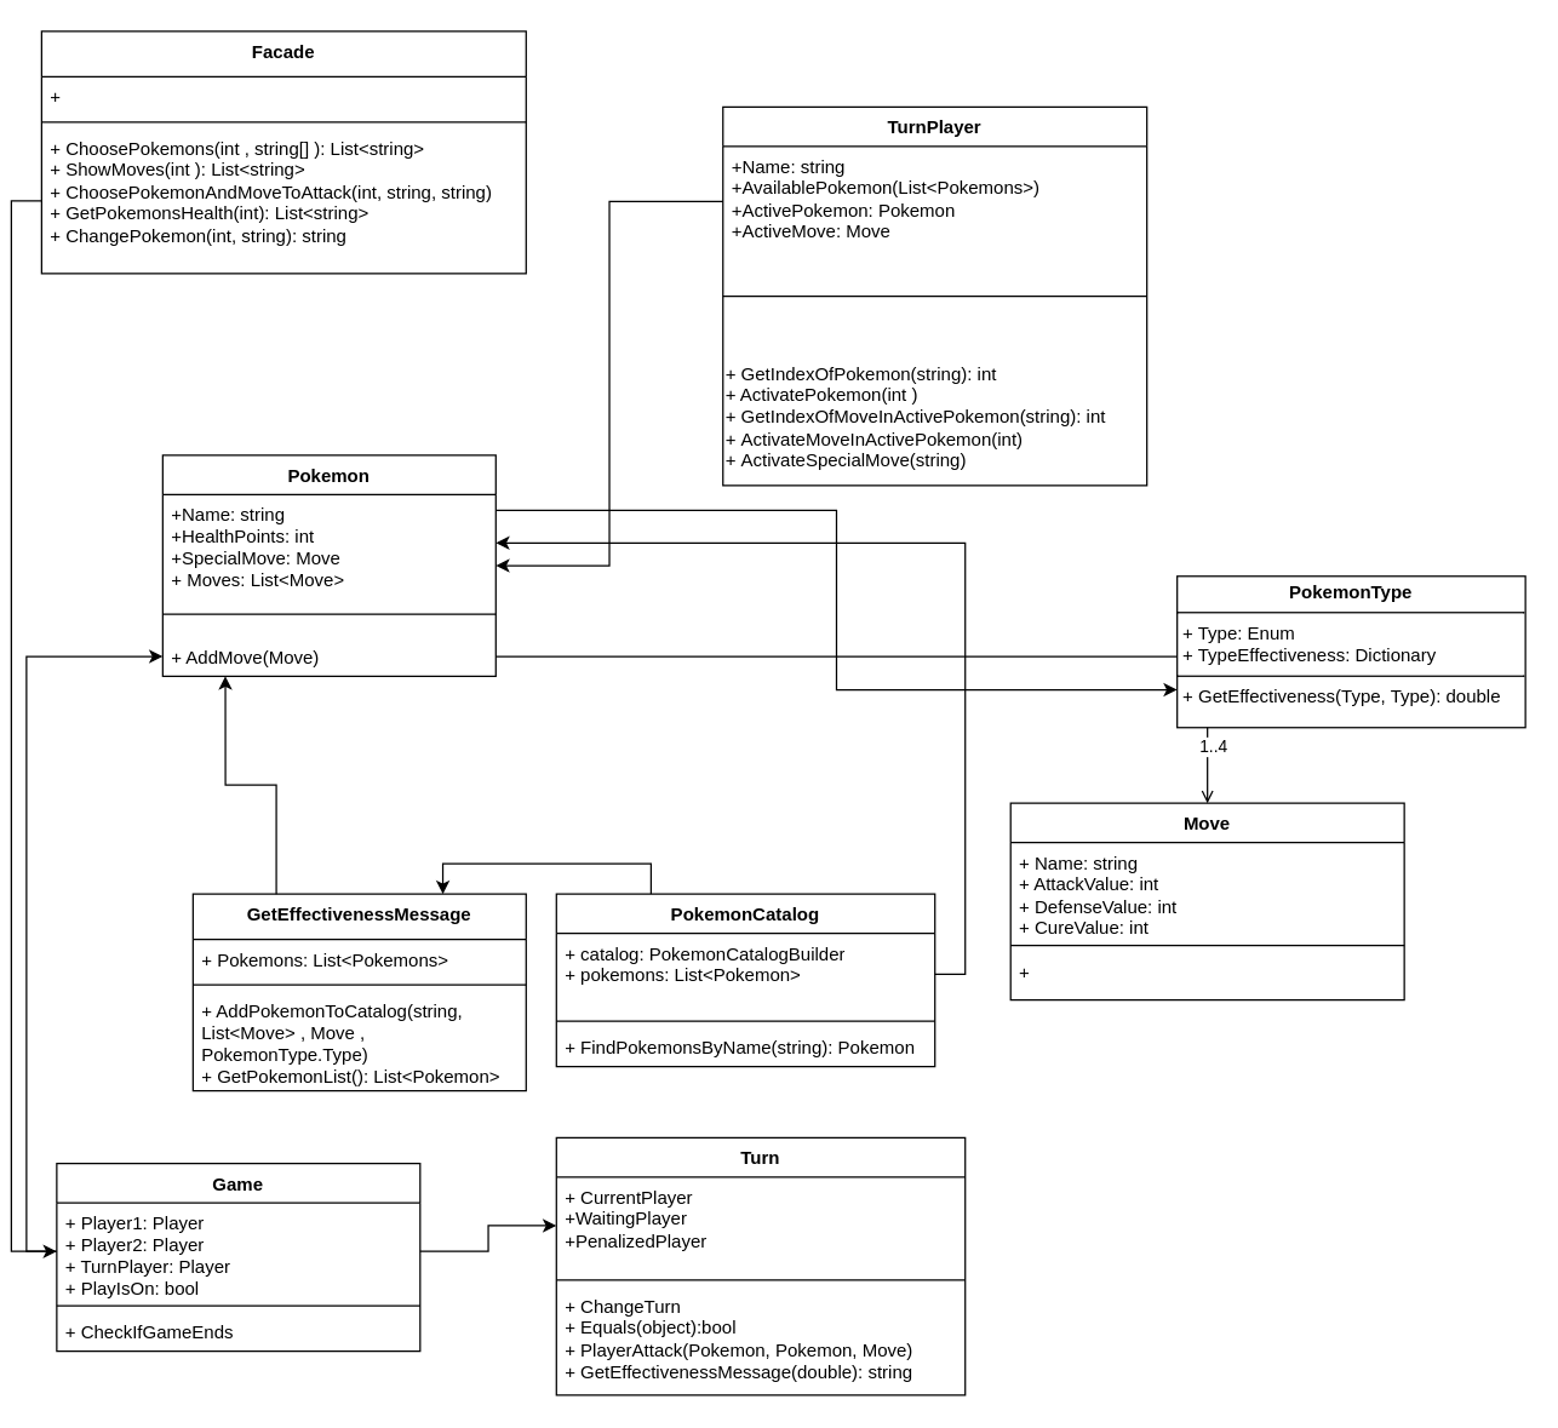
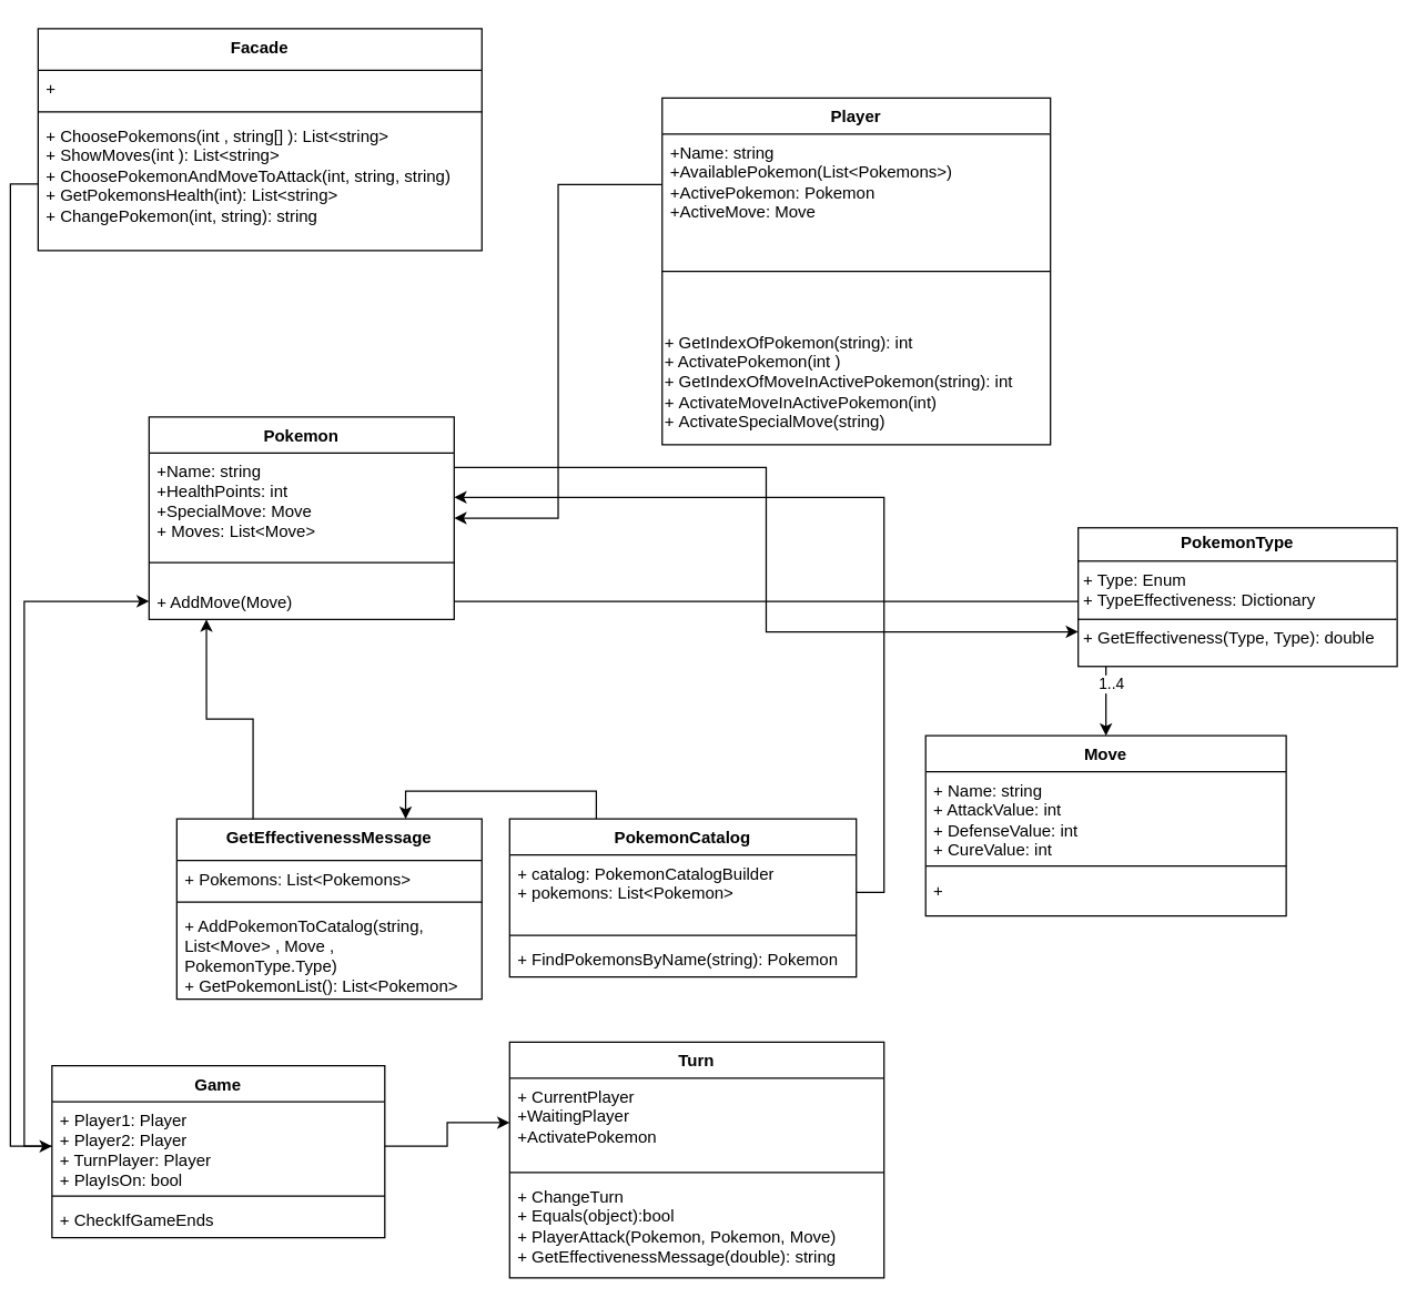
  <mxCell id="0" />
  <mxCell id="1" parent="0" />
  <mxCell id="2" style="edgeStyle=orthogonalEdgeStyle;rounded=0;orthogonalLoop=1;jettySize=auto;html=1;exitX=0;exitY=0.25;exitDx=0;exitDy=0;" parent="1" source="3" target="8" edge="1"><mxGeometry relative="1" as="geometry" /></mxCell>
- <mxCell id="3" value="TurnPlayer" style="swimlane;fontStyle=1;align=center;verticalAlign=top;childLayout=stackLayout;horizontal=1;startSize=26;horizontalStack=0;resizeParent=1;resizeParentMax=0;resizeLast=0;collapsible=1;marginBottom=0;whiteSpace=wrap;html=1;" parent="1" vertex="1"><mxGeometry x="470" y="70" width="280" height="250" as="geometry" /></mxCell>
+ <mxCell id="3" value="Player" style="swimlane;fontStyle=1;align=center;verticalAlign=top;childLayout=stackLayout;horizontal=1;startSize=26;horizontalStack=0;resizeParent=1;resizeParentMax=0;resizeLast=0;collapsible=1;marginBottom=0;whiteSpace=wrap;html=1;" parent="1" vertex="1"><mxGeometry x="470" y="70" width="280" height="250" as="geometry" /></mxCell>
  <mxCell id="4" value="+Name: string&lt;br&gt;+AvailablePokemon(List&amp;lt;Pokemons&amp;gt;)&lt;div&gt;+ActivePokemon: Pokemon&lt;span style=&quot;background-color: initial;&quot;&gt;&amp;nbsp;&lt;/span&gt;&lt;/div&gt;&lt;div&gt;+ActiveMove: Move&lt;/div&gt;" style="text;strokeColor=none;fillColor=none;align=left;verticalAlign=top;spacingLeft=4;spacingRight=4;overflow=hidden;rotatable=0;points=[[0,0.5],[1,0.5]];portConstraint=eastwest;whiteSpace=wrap;html=1;" parent="3" vertex="1"><mxGeometry y="26" width="280" height="64" as="geometry" /></mxCell>
  <mxCell id="5" value="" style="line;strokeWidth=1;fillColor=none;align=left;verticalAlign=middle;spacingTop=-1;spacingLeft=3;spacingRight=3;rotatable=0;labelPosition=right;points=[];portConstraint=eastwest;strokeColor=inherit;" parent="3" vertex="1"><mxGeometry y="90" width="280" height="70" as="geometry" /></mxCell>
  <mxCell id="6" value="+ GetIndexOfPokemon(string): int&lt;br&gt;+ ActivatePokemon(int )&lt;br&gt;+&amp;nbsp;GetIndexOfMoveInActivePokemon(string): int&lt;br&gt;+&amp;nbsp;ActivateMoveInActivePokemon(int)&lt;br&gt;+&amp;nbsp;ActivateSpecialMove(string)" style="text;html=1;align=left;verticalAlign=middle;resizable=0;points=[];autosize=1;strokeColor=none;fillColor=none;" parent="3" vertex="1"><mxGeometry y="160" width="280" height="90" as="geometry" /></mxCell>
  <mxCell id="7" style="edgeStyle=orthogonalEdgeStyle;rounded=0;orthogonalLoop=1;jettySize=auto;html=1;exitX=1;exitY=0.25;exitDx=0;exitDy=0;entryX=0;entryY=0.75;entryDx=0;entryDy=0;" parent="1" source="8" target="27" edge="1"><mxGeometry relative="1" as="geometry" /></mxCell>
  <mxCell id="8" value="&lt;font style=&quot;vertical-align: inherit;&quot;&gt;&lt;font style=&quot;vertical-align: inherit;&quot;&gt;Pokemon&lt;/font&gt;&lt;/font&gt;" style="swimlane;fontStyle=1;align=center;verticalAlign=top;childLayout=stackLayout;horizontal=1;startSize=26;horizontalStack=0;resizeParent=1;resizeParentMax=0;resizeLast=0;collapsible=1;marginBottom=0;whiteSpace=wrap;html=1;" parent="1" vertex="1"><mxGeometry x="100" y="300" width="220" height="146" as="geometry" /></mxCell>
  <mxCell id="9" value="+Name: string&lt;br&gt;+HealthPoints: int&lt;div&gt;+SpecialMove: Move&lt;/div&gt;&lt;div&gt;+ Moves: List&amp;lt;Move&amp;gt;&lt;/div&gt;&lt;div&gt;&lt;br&gt;&lt;/div&gt;" style="text;strokeColor=none;fillColor=none;align=left;verticalAlign=top;spacingLeft=4;spacingRight=4;overflow=hidden;rotatable=0;points=[[0,0.5],[1,0.5]];portConstraint=eastwest;whiteSpace=wrap;html=1;" parent="8" vertex="1"><mxGeometry y="26" width="220" height="64" as="geometry" /></mxCell>
  <mxCell id="10" value="" style="line;strokeWidth=1;fillColor=none;align=left;verticalAlign=middle;spacingTop=-1;spacingLeft=3;spacingRight=3;rotatable=0;labelPosition=right;points=[];portConstraint=eastwest;strokeColor=inherit;" parent="8" vertex="1"><mxGeometry y="90" width="220" height="30" as="geometry" /></mxCell>
  <mxCell id="11" value="+ AddMove(Move)" style="text;strokeColor=none;fillColor=none;align=left;verticalAlign=top;spacingLeft=4;spacingRight=4;overflow=hidden;rotatable=0;points=[[0,0.5],[1,0.5]];portConstraint=eastwest;whiteSpace=wrap;html=1;" parent="8" vertex="1"><mxGeometry y="120" width="220" height="26" as="geometry" /></mxCell>
  <mxCell id="12" style="edgeStyle=orthogonalEdgeStyle;rounded=0;orthogonalLoop=1;jettySize=auto;html=1;exitX=0.25;exitY=0;exitDx=0;exitDy=0;entryX=0.75;entryY=0;entryDx=0;entryDy=0;" parent="1" source="13" target="32" edge="1"><mxGeometry relative="1" as="geometry" /></mxCell>
  <mxCell id="13" value="&lt;font style=&quot;vertical-align: inherit;&quot;&gt;&lt;font style=&quot;vertical-align: inherit;&quot;&gt;PokemonCatalog&lt;/font&gt;&lt;/font&gt;" style="swimlane;fontStyle=1;align=center;verticalAlign=top;childLayout=stackLayout;horizontal=1;startSize=26;horizontalStack=0;resizeParent=1;resizeParentMax=0;resizeLast=0;collapsible=1;marginBottom=0;whiteSpace=wrap;html=1;" parent="1" vertex="1"><mxGeometry x="360" y="590" width="250" height="114" as="geometry" /></mxCell>
  <mxCell id="14" value="+ catalog: PokemonCatalogBuilder&lt;br&gt;+ pokemons: List&amp;lt;Pokemon&amp;gt;" style="text;strokeColor=none;fillColor=none;align=left;verticalAlign=top;spacingLeft=4;spacingRight=4;overflow=hidden;rotatable=0;points=[[0,0.5],[1,0.5]];portConstraint=eastwest;whiteSpace=wrap;html=1;" parent="13" vertex="1"><mxGeometry y="26" width="250" height="54" as="geometry" /></mxCell>
  <mxCell id="15" value="" style="line;strokeWidth=1;fillColor=none;align=left;verticalAlign=middle;spacingTop=-1;spacingLeft=3;spacingRight=3;rotatable=0;labelPosition=right;points=[];portConstraint=eastwest;strokeColor=inherit;" parent="13" vertex="1"><mxGeometry y="80" width="250" height="8" as="geometry" /></mxCell>
  <mxCell id="16" value="+ FindPokemonsByName(string): Pokemon" style="text;strokeColor=none;fillColor=none;align=left;verticalAlign=top;spacingLeft=4;spacingRight=4;overflow=hidden;rotatable=0;points=[[0,0.5],[1,0.5]];portConstraint=eastwest;whiteSpace=wrap;html=1;" parent="13" vertex="1"><mxGeometry y="88" width="250" height="26" as="geometry" /></mxCell>
  <mxCell id="17" value="&lt;div&gt;&lt;font style=&quot;vertical-align: inherit;&quot;&gt;&lt;font style=&quot;vertical-align: inherit;&quot;&gt;Move&lt;/font&gt;&lt;/font&gt;&lt;/div&gt;" style="swimlane;fontStyle=1;align=center;verticalAlign=top;childLayout=stackLayout;horizontal=1;startSize=26;horizontalStack=0;resizeParent=1;resizeParentMax=0;resizeLast=0;collapsible=1;marginBottom=0;whiteSpace=wrap;html=1;" parent="1" vertex="1"><mxGeometry x="660" y="530" width="260" height="130" as="geometry" /></mxCell>
  <mxCell id="18" value="+ Name: string&lt;br&gt;+ AttackValue: int&lt;br&gt;+ DefenseValue: int&lt;br&gt;+ CureValue: int" style="text;strokeColor=none;fillColor=none;align=left;verticalAlign=top;spacingLeft=4;spacingRight=4;overflow=hidden;rotatable=0;points=[[0,0.5],[1,0.5]];portConstraint=eastwest;whiteSpace=wrap;html=1;" parent="17" vertex="1"><mxGeometry y="26" width="260" height="64" as="geometry" /></mxCell>
  <mxCell id="19" value="" style="line;strokeWidth=1;fillColor=none;align=left;verticalAlign=middle;spacingTop=-1;spacingLeft=3;spacingRight=3;rotatable=0;labelPosition=right;points=[];portConstraint=eastwest;strokeColor=inherit;" parent="17" vertex="1"><mxGeometry y="90" width="260" height="8" as="geometry" /></mxCell>
  <mxCell id="20" value="+" style="text;strokeColor=none;fillColor=none;align=left;verticalAlign=top;spacingLeft=4;spacingRight=4;overflow=hidden;rotatable=0;points=[[0,0.5],[1,0.5]];portConstraint=eastwest;whiteSpace=wrap;html=1;" parent="17" vertex="1"><mxGeometry y="98" width="260" height="32" as="geometry" /></mxCell>
  <mxCell id="21" value="&lt;div&gt;&lt;font style=&quot;vertical-align: inherit;&quot;&gt;&lt;font style=&quot;vertical-align: inherit;&quot;&gt;Turn&lt;/font&gt;&lt;/font&gt;&lt;/div&gt;" style="swimlane;fontStyle=1;align=center;verticalAlign=top;childLayout=stackLayout;horizontal=1;startSize=26;horizontalStack=0;resizeParent=1;resizeParentMax=0;resizeLast=0;collapsible=1;marginBottom=0;whiteSpace=wrap;html=1;" parent="1" vertex="1"><mxGeometry x="360" y="751" width="270" height="170" as="geometry" /></mxCell>
- <mxCell id="22" value="+ CurrentPlayer&lt;div&gt;+WaitingPlayer&lt;/div&gt;&lt;div&gt;+PenalizedPlayer&lt;/div&gt;" style="text;strokeColor=none;fillColor=none;align=left;verticalAlign=top;spacingLeft=4;spacingRight=4;overflow=hidden;rotatable=0;points=[[0,0.5],[1,0.5]];portConstraint=eastwest;whiteSpace=wrap;html=1;" parent="21" vertex="1"><mxGeometry y="26" width="270" height="64" as="geometry" /></mxCell>
+ <mxCell id="22" value="+ CurrentPlayer&lt;div&gt;+WaitingPlayer&lt;/div&gt;&lt;div&gt;+ActivatePokemon&lt;/div&gt;" style="text;strokeColor=none;fillColor=none;align=left;verticalAlign=top;spacingLeft=4;spacingRight=4;overflow=hidden;rotatable=0;points=[[0,0.5],[1,0.5]];portConstraint=eastwest;whiteSpace=wrap;html=1;" parent="21" vertex="1"><mxGeometry y="26" width="270" height="64" as="geometry" /></mxCell>
  <mxCell id="23" value="" style="line;strokeWidth=1;fillColor=none;align=left;verticalAlign=middle;spacingTop=-1;spacingLeft=3;spacingRight=3;rotatable=0;labelPosition=right;points=[];portConstraint=eastwest;strokeColor=inherit;" parent="21" vertex="1"><mxGeometry y="90" width="270" height="8" as="geometry" /></mxCell>
  <mxCell id="24" value="+ ChangeTurn&lt;br&gt;+ Equals(object):bool&lt;br&gt;+&amp;nbsp;PlayerAttack(Pokemon, Pokemon, Move)&lt;br&gt;+&amp;nbsp;GetEffectivenessMessage(double): string" style="text;strokeColor=none;fillColor=none;align=left;verticalAlign=top;spacingLeft=4;spacingRight=4;overflow=hidden;rotatable=0;points=[[0,0.5],[1,0.5]];portConstraint=eastwest;whiteSpace=wrap;html=1;" parent="21" vertex="1"><mxGeometry y="98" width="270" height="72" as="geometry" /></mxCell>
- <mxCell id="25" style="edgeStyle=orthogonalEdgeStyle;rounded=0;orthogonalLoop=1;jettySize=auto;html=1;endArrow=open;" parent="1" source="11" target="17" edge="1"><mxGeometry relative="1" as="geometry" /></mxCell>
+ <mxCell id="25" style="edgeStyle=orthogonalEdgeStyle;rounded=0;orthogonalLoop=1;jettySize=auto;html=1;" parent="1" source="11" target="17" edge="1"><mxGeometry relative="1" as="geometry" /></mxCell>
  <mxCell id="26" value="1..4" style="edgeLabel;html=1;align=center;verticalAlign=middle;resizable=0;points=[];" parent="25" vertex="1" connectable="0"><mxGeometry x="0.865" y="3" relative="1" as="geometry"><mxPoint as="offset" /></mxGeometry></mxCell>
  <mxCell id="27" value="&lt;p style=&quot;margin:0px;margin-top:4px;text-align:center;&quot;&gt;&lt;b&gt;PokemonType&lt;/b&gt;&lt;/p&gt;&lt;hr size=&quot;1&quot; style=&quot;border-style:solid;&quot;&gt;&lt;p style=&quot;margin:0px;margin-left:4px;&quot;&gt;+ Type: Enum&lt;/p&gt;&lt;p style=&quot;margin:0px;margin-left:4px;&quot;&gt;+ TypeEffectiveness: Dictionary&lt;/p&gt;&lt;hr size=&quot;1&quot; style=&quot;border-style:solid;&quot;&gt;&lt;p style=&quot;margin:0px;margin-left:4px;&quot;&gt;+ GetEffectiveness(Type, Type): double&lt;/p&gt;" style="verticalAlign=top;align=left;overflow=fill;html=1;whiteSpace=wrap;" parent="1" vertex="1"><mxGeometry x="770" y="380" width="230" height="100" as="geometry" /></mxCell>
  <mxCell id="28" value="Game" style="swimlane;fontStyle=1;align=center;verticalAlign=top;childLayout=stackLayout;horizontal=1;startSize=26;horizontalStack=0;resizeParent=1;resizeParentMax=0;resizeLast=0;collapsible=1;marginBottom=0;whiteSpace=wrap;html=1;" parent="1" vertex="1"><mxGeometry x="30" y="768" width="240" height="124" as="geometry" /></mxCell>
  <mxCell id="29" value="+ Player1: Player&lt;br&gt;+ Player2: Player&lt;br&gt;+ TurnPlayer: Player&lt;br&gt;+ PlayIsOn: bool" style="text;strokeColor=none;fillColor=none;align=left;verticalAlign=top;spacingLeft=4;spacingRight=4;overflow=hidden;rotatable=0;points=[[0,0.5],[1,0.5]];portConstraint=eastwest;whiteSpace=wrap;html=1;" parent="28" vertex="1"><mxGeometry y="26" width="240" height="64" as="geometry" /></mxCell>
  <mxCell id="30" value="" style="line;strokeWidth=1;fillColor=none;align=left;verticalAlign=middle;spacingTop=-1;spacingLeft=3;spacingRight=3;rotatable=0;labelPosition=right;points=[];portConstraint=eastwest;strokeColor=inherit;" parent="28" vertex="1"><mxGeometry y="90" width="240" height="8" as="geometry" /></mxCell>
  <mxCell id="31" value="+ CheckIfGameEnds" style="text;strokeColor=none;fillColor=none;align=left;verticalAlign=top;spacingLeft=4;spacingRight=4;overflow=hidden;rotatable=0;points=[[0,0.5],[1,0.5]];portConstraint=eastwest;whiteSpace=wrap;html=1;" parent="28" vertex="1"><mxGeometry y="98" width="240" height="26" as="geometry" /></mxCell>
  <mxCell id="32" value="GetEffectivenessMessage" style="swimlane;fontStyle=1;align=center;verticalAlign=top;childLayout=stackLayout;horizontal=1;startSize=30;horizontalStack=0;resizeParent=1;resizeParentMax=0;resizeLast=0;collapsible=1;marginBottom=0;whiteSpace=wrap;html=1;" parent="1" vertex="1"><mxGeometry x="120" y="590" width="220" height="130" as="geometry" /></mxCell>
  <mxCell id="33" value="+ Pokemons: List&amp;lt;Pokemons&amp;gt;" style="text;strokeColor=none;fillColor=none;align=left;verticalAlign=top;spacingLeft=4;spacingRight=4;overflow=hidden;rotatable=0;points=[[0,0.5],[1,0.5]];portConstraint=eastwest;whiteSpace=wrap;html=1;" parent="32" vertex="1"><mxGeometry y="30" width="220" height="26" as="geometry" /></mxCell>
  <mxCell id="34" value="" style="line;strokeWidth=1;fillColor=none;align=left;verticalAlign=middle;spacingTop=-1;spacingLeft=3;spacingRight=3;rotatable=0;labelPosition=right;points=[];portConstraint=eastwest;strokeColor=inherit;" parent="32" vertex="1"><mxGeometry y="56" width="220" height="8" as="geometry" /></mxCell>
  <mxCell id="35" value="+ AddPokemonToCatalog(string, List&amp;lt;Move&amp;gt; , Move , PokemonType.Type)&lt;br&gt;+ GetPokemonList(): List&amp;lt;Pokemon&amp;gt;" style="text;strokeColor=none;fillColor=none;align=left;verticalAlign=top;spacingLeft=4;spacingRight=4;overflow=hidden;rotatable=0;points=[[0,0.5],[1,0.5]];portConstraint=eastwest;whiteSpace=wrap;html=1;" parent="32" vertex="1"><mxGeometry y="64" width="220" height="66" as="geometry" /></mxCell>
  <mxCell id="36" style="edgeStyle=orthogonalEdgeStyle;rounded=0;orthogonalLoop=1;jettySize=auto;html=1;exitX=0;exitY=0.5;exitDx=0;exitDy=0;entryX=0;entryY=0.5;entryDx=0;entryDy=0;" parent="1" source="29" target="11" edge="1"><mxGeometry relative="1" as="geometry" /></mxCell>
  <mxCell id="37" value="Facade" style="swimlane;fontStyle=1;align=center;verticalAlign=top;childLayout=stackLayout;horizontal=1;startSize=30;horizontalStack=0;resizeParent=1;resizeParentMax=0;resizeLast=0;collapsible=1;marginBottom=0;whiteSpace=wrap;html=1;" parent="1" vertex="1"><mxGeometry x="20" y="20" width="320" height="160" as="geometry" /></mxCell>
  <mxCell id="38" value="+&amp;nbsp;&amp;nbsp;" style="text;strokeColor=none;fillColor=none;align=left;verticalAlign=top;spacingLeft=4;spacingRight=4;overflow=hidden;rotatable=0;points=[[0,0.5],[1,0.5]];portConstraint=eastwest;whiteSpace=wrap;html=1;" parent="37" vertex="1"><mxGeometry y="30" width="320" height="26" as="geometry" /></mxCell>
  <mxCell id="39" value="" style="line;strokeWidth=1;fillColor=none;align=left;verticalAlign=middle;spacingTop=-1;spacingLeft=3;spacingRight=3;rotatable=0;labelPosition=right;points=[];portConstraint=eastwest;strokeColor=inherit;" parent="37" vertex="1"><mxGeometry y="56" width="320" height="8" as="geometry" /></mxCell>
  <mxCell id="40" value="+&amp;nbsp;ChoosePokemons(int , string[] ):&amp;nbsp;List&amp;lt;string&amp;gt;&lt;br&gt;+&amp;nbsp;ShowMoves(int ):&amp;nbsp;List&amp;lt;string&amp;gt;&lt;br&gt;+&amp;nbsp;ChoosePokemonAndMoveToAttack(int, string, string)&lt;br&gt;+&amp;nbsp;GetPokemonsHealth(int):&amp;nbsp;List&amp;lt;string&amp;gt;&lt;br&gt;+ ChangePokemon(int, string): string" style="text;strokeColor=none;fillColor=none;align=left;verticalAlign=top;spacingLeft=4;spacingRight=4;overflow=hidden;rotatable=0;points=[[0,0.5],[1,0.5]];portConstraint=eastwest;whiteSpace=wrap;html=1;" parent="37" vertex="1"><mxGeometry y="64" width="320" height="96" as="geometry" /></mxCell>
  <mxCell id="41" style="edgeStyle=orthogonalEdgeStyle;rounded=0;orthogonalLoop=1;jettySize=auto;html=1;exitX=1;exitY=0.5;exitDx=0;exitDy=0;" parent="1" source="14" target="9" edge="1"><mxGeometry relative="1" as="geometry" /></mxCell>
  <mxCell id="42" style="edgeStyle=orthogonalEdgeStyle;rounded=0;orthogonalLoop=1;jettySize=auto;html=1;exitX=0.25;exitY=0;exitDx=0;exitDy=0;entryX=0.188;entryY=1;entryDx=0;entryDy=0;entryPerimeter=0;" parent="1" source="32" target="11" edge="1"><mxGeometry relative="1" as="geometry" /></mxCell>
  <mxCell id="43" style="edgeStyle=orthogonalEdgeStyle;rounded=0;orthogonalLoop=1;jettySize=auto;html=1;exitX=1;exitY=0.5;exitDx=0;exitDy=0;" parent="1" source="29" target="22" edge="1"><mxGeometry relative="1" as="geometry" /></mxCell>
  <mxCell id="44" style="edgeStyle=orthogonalEdgeStyle;rounded=0;orthogonalLoop=1;jettySize=auto;html=1;entryX=0;entryY=0.5;entryDx=0;entryDy=0;" parent="1" source="40" target="29" edge="1"><mxGeometry relative="1" as="geometry" /></mxCell>
